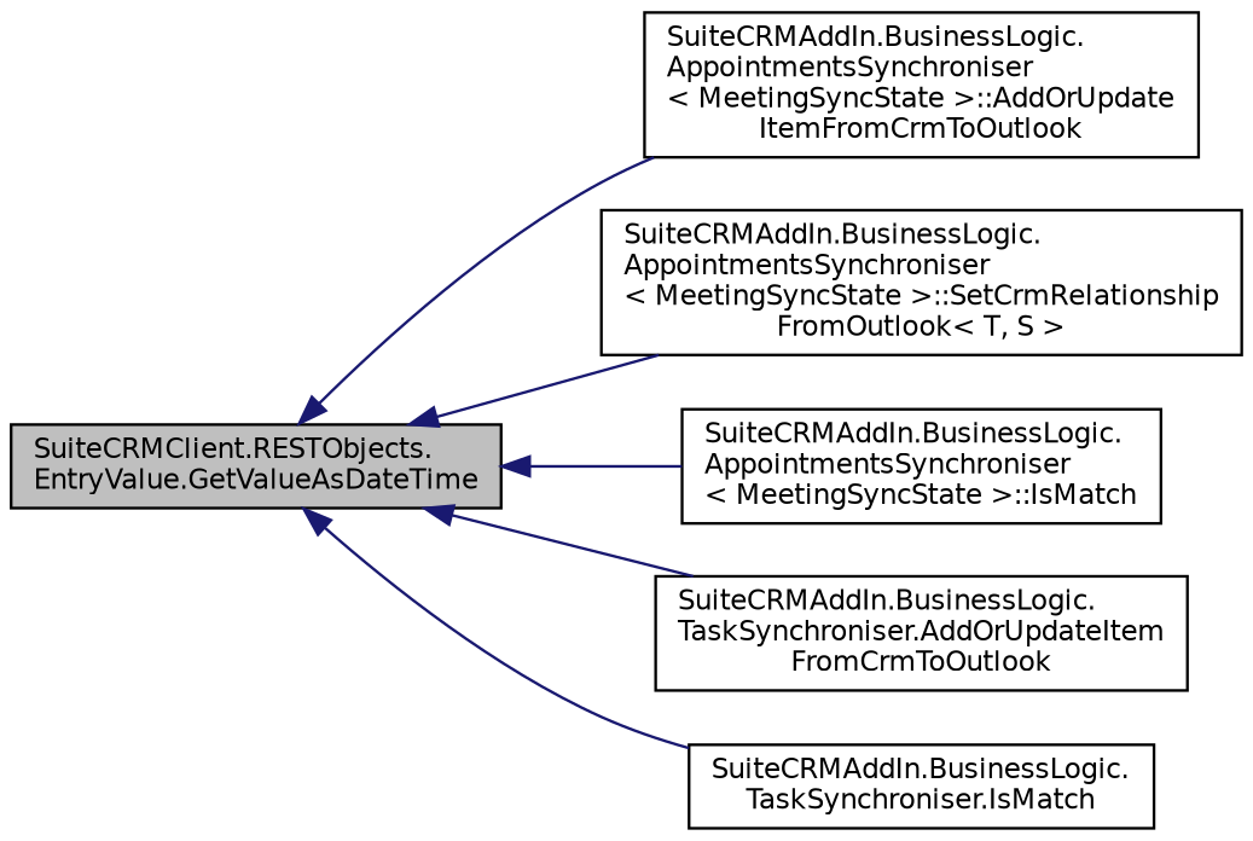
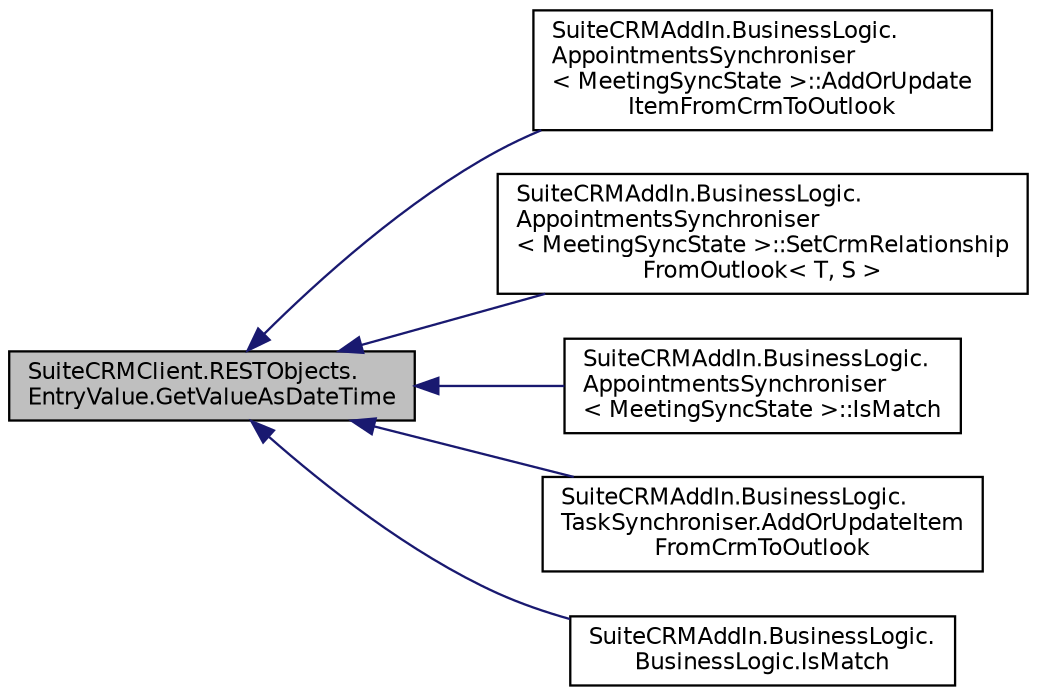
  digraph {
    rankdir=LR
    node [color=black fillcolor=white fontname=Helvetica fontsize=10 shape=record style=filled]
    edge [color=midnightblue dir=back fontname=Helvetica fontsize=10 labelfontname=Helvetica labelfontsize=10 style=solid]
    n1 [fillcolor=grey75 fontcolor=black height=0.2 label="SuiteCRMClient.RESTObjects.\lEntryValue.GetValueAsDateTime" width=0.4]
    n2 [height=0.2 label="SuiteCRMAddIn.BusinessLogic.\lAppointmentsSynchroniser\l\< MeetingSyncState \>::AddOrUpdate\lItemFromCrmToOutlook" width=0.4]
    n3 [height=0.2 label="SuiteCRMAddIn.BusinessLogic.\lAppointmentsSynchroniser\l\< MeetingSyncState \>::SetCrmRelationship\lFromOutlook\< T, S \>" width=0.4]
    n4 [height=0.2 label="SuiteCRMAddIn.BusinessLogic.\lAppointmentsSynchroniser\l\< MeetingSyncState \>::IsMatch" width=0.4]
    n5 [height=0.2 label="SuiteCRMAddIn.BusinessLogic.\lTaskSynchroniser.AddOrUpdateItem\lFromCrmToOutlook" width=0.4]
-   n6 [height=0.2 label="SuiteCRMAddIn.BusinessLogic.\lTaskSynchroniser.IsMatch" width=0.4]
+   n6 [height=0.2 label="SuiteCRMAddIn.BusinessLogic.\lBusinessLogic.IsMatch" width=0.4]
    n1 -> n2
    n1 -> n3
    n1 -> n4
    n1 -> n5
    n1 -> n6
  }
